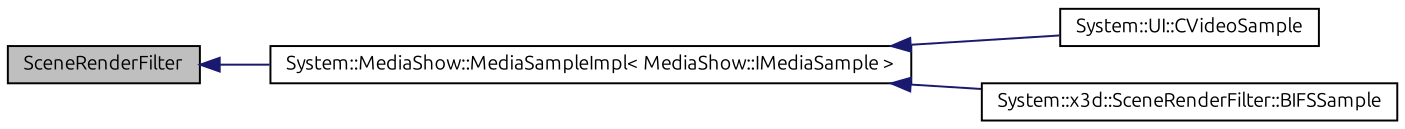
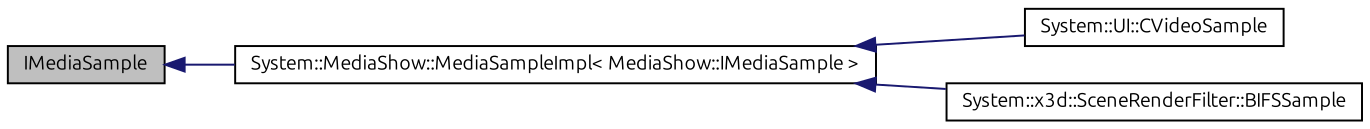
  digraph {
    rankdir=LR
    fontname=Ubuntu
    node [color=black fillcolor=white fontname=Ubuntu fontsize=10 shape=record style=filled]
    edge [color=midnightblue dir=back fontname=Ubuntu fontsize=10 labelfontname=Helvetica labelfontsize=10 style=solid]
-   n1 [fillcolor=grey75 fontcolor=black height=0.2 label=SceneRenderFilter width=0.4]
+   n1 [fillcolor=grey75 fontcolor=black height=0.2 label=IMediaSample width=0.4]
    n2 [height=0.2 label="System::MediaShow::MediaSampleImpl\< MediaShow::IMediaSample \>" width=0.4]
    n3 [height=0.2 label="System::UI::CVideoSample" width=0.4]
    n4 [height=0.2 label="System::x3d::SceneRenderFilter::BIFSSample" width=0.4]
    n1 -> n2
    n2 -> n3
    n2 -> n4
  }
